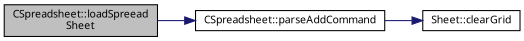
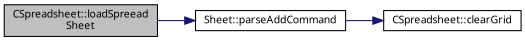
  digraph {
    fontname="Noto Sans"
    rankdir=LR
    node [color=black fillcolor=white fontname="Noto Sans" fontsize=10 shape=record style=filled]
    edge [color=midnightblue fontname="Noto Sans" fontsize=10 labelfontname=Helvetica labelfontsize=10 style=solid]
    n1 [fillcolor=grey75 fontcolor=black height=0.2 label="CSpreadsheet::loadSpreead\lSheet" width=0.4]
-   n2 [height=0.2 label="CSpreadsheet::parseAddCommand" width=0.4]
-   n3 [height=0.2 label="Sheet::clearGrid" width=0.4]
+   n2 [height=0.2 label="Sheet::parseAddCommand" width=0.4]
+   n3 [height=0.2 label="CSpreadsheet::clearGrid" width=0.4]
    n1 -> n2
    n2 -> n3
  }
